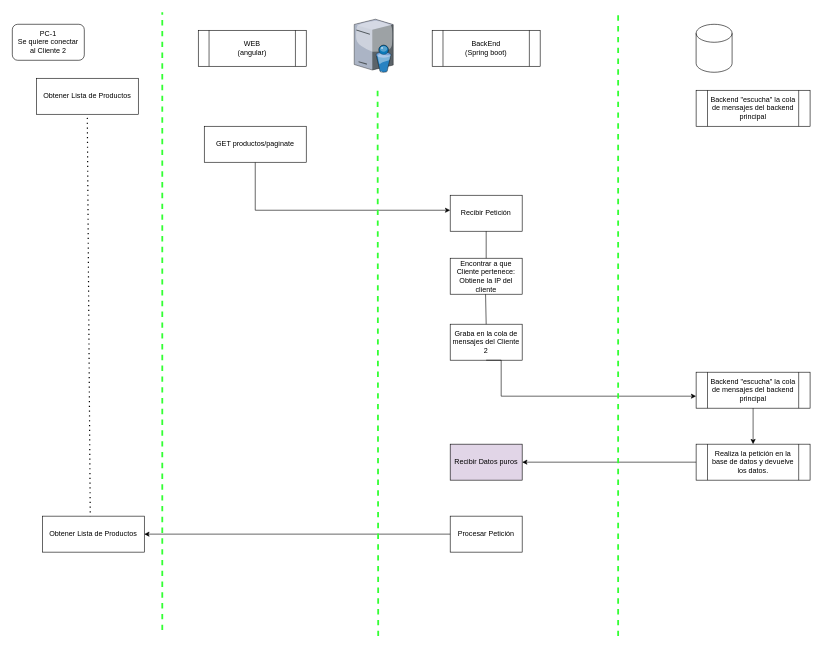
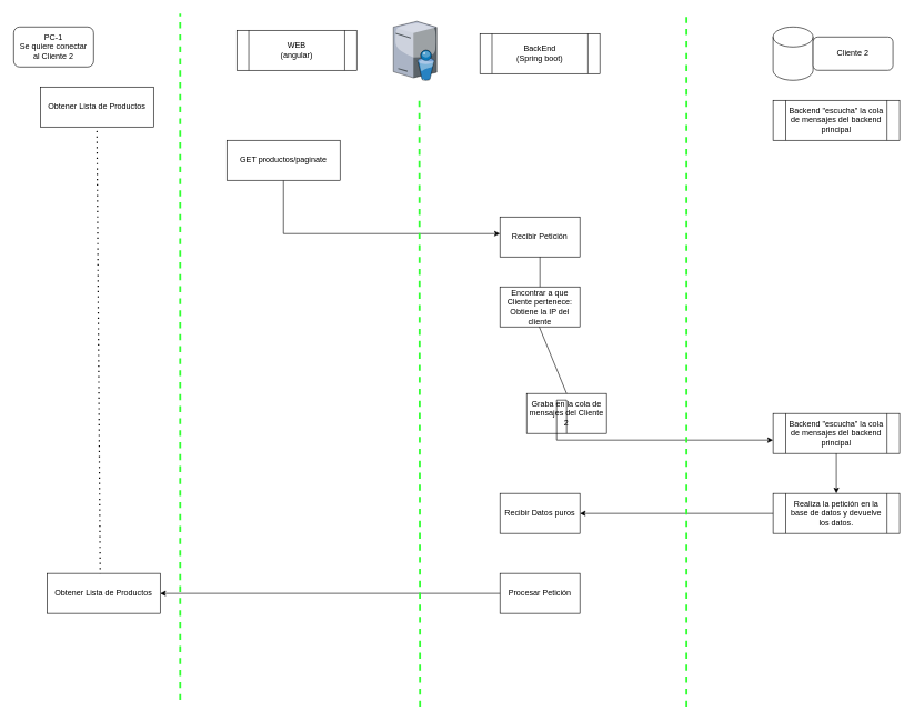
  <mxCell id="0" />
  <mxCell id="1" parent="0" />
  <mxCell id="2" value="" style="verticalLabelPosition=bottom;aspect=fixed;html=1;verticalAlign=top;strokeColor=none;shape=mxgraph.citrix.directory_server;rounded=0;shadow=0;comic=0;fontFamily=Verdana;" parent="1" vertex="1"><mxGeometry x="590" y="31.5" width="65" height="88.5" as="geometry" /></mxCell>
- <mxCell id="3" value="WEB&lt;br&gt;(angular)" style="shape=process;whiteSpace=wrap;html=1;backgroundOutline=1;" parent="1" vertex="1"><mxGeometry x="330" y="50" width="180" height="60" as="geometry" /></mxCell>
+ <mxCell id="3" value="WEB&lt;br&gt;(angular)" style="shape=process;whiteSpace=wrap;html=1;backgroundOutline=1;" parent="1" vertex="1"><mxGeometry x="355" y="45" width="180" height="60" as="geometry" /></mxCell>
  <mxCell id="4" value="BackEnd&lt;br&gt;(Spring boot)" style="shape=process;whiteSpace=wrap;html=1;backgroundOutline=1;" parent="1" vertex="1"><mxGeometry x="720" y="50" width="180" height="60" as="geometry" /></mxCell>
  <mxCell id="5" value="" style="shape=cylinder3;whiteSpace=wrap;html=1;boundedLbl=1;backgroundOutline=1;size=15;" parent="1" vertex="1"><mxGeometry x="1160" y="40" width="60" height="80" as="geometry" /></mxCell>
+ <mxCell id="6" value="Cliente 2" style="rounded=1;whiteSpace=wrap;html=1;" parent="1" vertex="1"><mxGeometry x="1220" y="55" width="120" height="50" as="geometry" /></mxCell>
  <mxCell id="7" value="PC-1&lt;br&gt;Se quiere conectar&lt;br&gt;al Cliente 2" style="rounded=1;whiteSpace=wrap;html=1;" parent="1" vertex="1"><mxGeometry x="20" y="40" width="120" height="60" as="geometry" /></mxCell>
  <mxCell id="8" value="Backend &quot;escucha&quot; la cola de mensajes del backend principal" style="shape=process;whiteSpace=wrap;html=1;backgroundOutline=1;" parent="1" vertex="1"><mxGeometry x="1160" y="150" width="190" height="60" as="geometry" /></mxCell>
  <mxCell id="9" value="Obtener Lista de Productos" style="rounded=0;whiteSpace=wrap;html=1;" parent="1" vertex="1"><mxGeometry x="60" y="130" width="170" height="60" as="geometry" /></mxCell>
  <mxCell id="10" value="" style="edgeStyle=orthogonalEdgeStyle;rounded=0;orthogonalLoop=1;jettySize=auto;html=1;" parent="1" source="11" target="12" edge="1"><mxGeometry relative="1" as="geometry"><Array as="points"><mxPoint x="425" y="350" /></Array></mxGeometry></mxCell>
  <mxCell id="11" value="GET productos/paginate" style="rounded=0;whiteSpace=wrap;html=1;" parent="1" vertex="1"><mxGeometry x="340" y="210" width="170" height="60" as="geometry" /></mxCell>
  <mxCell id="12" value="Recibir Petición" style="whiteSpace=wrap;html=1;rounded=0;" parent="1" vertex="1"><mxGeometry x="750" y="325" width="120" height="60" as="geometry" /></mxCell>
  <mxCell id="13" value="Encontrar a que Cliente pertenece: Obtiene la IP del cliente" style="whiteSpace=wrap;html=1;rounded=0;" parent="1" vertex="1"><mxGeometry x="750" y="430" width="120" height="60" as="geometry" /></mxCell>
- <mxCell id="14" value="Graba en la cola de mensajes del Cliente 2" style="whiteSpace=wrap;html=1;rounded=0;" parent="1" vertex="1"><mxGeometry x="750" y="540" width="120" height="60" as="geometry" /></mxCell>
+ <mxCell id="14" value="Graba en la cola de mensajes del Cliente 2" style="whiteSpace=wrap;html=1;rounded=0;" parent="1" vertex="1"><mxGeometry x="790" y="590" width="120" height="60" as="geometry" /></mxCell>
  <mxCell id="15" value="Backend &quot;escucha&quot; la cola de mensajes del backend principal" style="shape=process;whiteSpace=wrap;html=1;backgroundOutline=1;" parent="1" vertex="1"><mxGeometry x="1160" y="620" width="190" height="60" as="geometry" /></mxCell>
  <mxCell id="16" value="" style="endArrow=none;html=1;rounded=0;entryX=0.5;entryY=1;entryDx=0;entryDy=0;exitX=0.5;exitY=0;exitDx=0;exitDy=0;" parent="1" source="13" target="12" edge="1"><mxGeometry width="50" height="50" relative="1" as="geometry"><mxPoint x="770" y="520" as="sourcePoint" /><mxPoint x="820" y="470" as="targetPoint" /></mxGeometry></mxCell>
  <mxCell id="17" value="" style="endArrow=none;html=1;rounded=0;exitX=0.5;exitY=0;exitDx=0;exitDy=0;" parent="1" source="14" edge="1"><mxGeometry width="50" height="50" relative="1" as="geometry"><mxPoint x="809.47" y="535" as="sourcePoint" /><mxPoint x="809" y="490" as="targetPoint" /></mxGeometry></mxCell>
  <mxCell id="18" value="" style="edgeStyle=orthogonalEdgeStyle;rounded=0;orthogonalLoop=1;jettySize=auto;html=1;exitX=0.5;exitY=1;exitDx=0;exitDy=0;" parent="1" source="14" edge="1"><mxGeometry relative="1" as="geometry"><mxPoint x="835" y="580" as="sourcePoint" /><mxPoint x="1160" y="660" as="targetPoint" /><Array as="points"><mxPoint x="835" y="600" /><mxPoint x="835" y="660" /></Array></mxGeometry></mxCell>
  <mxCell id="19" value="Realiza la petición en la base de datos y devuelve los datos." style="shape=process;whiteSpace=wrap;html=1;backgroundOutline=1;" parent="1" vertex="1"><mxGeometry x="1160" y="740" width="190" height="60" as="geometry" /></mxCell>
- <mxCell id="20" value="Recibir Datos puros" style="whiteSpace=wrap;html=1;rounded=0;fillColor=#e1d5e7;" parent="1" vertex="1"><mxGeometry x="750" y="740" width="120" height="60" as="geometry" /></mxCell>
+ <mxCell id="20" value="Recibir Datos puros" style="whiteSpace=wrap;html=1;rounded=0;" parent="1" vertex="1"><mxGeometry x="750" y="740" width="120" height="60" as="geometry" /></mxCell>
  <mxCell id="21" value="" style="endArrow=classic;html=1;rounded=0;entryX=1;entryY=0.5;entryDx=0;entryDy=0;exitX=0;exitY=0.5;exitDx=0;exitDy=0;" parent="1" source="19" target="20" edge="1"><mxGeometry width="50" height="50" relative="1" as="geometry"><mxPoint x="770" y="520" as="sourcePoint" /><mxPoint x="820" y="470" as="targetPoint" /></mxGeometry></mxCell>
  <mxCell id="22" value="" style="endArrow=classic;html=1;rounded=0;entryX=0.5;entryY=0;entryDx=0;entryDy=0;" parent="1" target="19" edge="1"><mxGeometry width="50" height="50" relative="1" as="geometry"><mxPoint x="1255" y="680" as="sourcePoint" /><mxPoint x="820" y="470" as="targetPoint" /></mxGeometry></mxCell>
  <mxCell id="23" value="Procesar Petición" style="whiteSpace=wrap;html=1;rounded=0;" parent="1" vertex="1"><mxGeometry x="750" y="860" width="120" height="60" as="geometry" /></mxCell>
  <mxCell id="24" value="" style="endArrow=none;dashed=1;html=1;dashPattern=1 3;strokeWidth=2;rounded=0;entryX=0.5;entryY=1;entryDx=0;entryDy=0;" parent="1" target="9" edge="1"><mxGeometry width="50" height="50" relative="1" as="geometry"><mxPoint x="150" y="870" as="sourcePoint" /><mxPoint x="170" y="360" as="targetPoint" /></mxGeometry></mxCell>
  <mxCell id="25" value="Obtener Lista de Productos" style="rounded=0;whiteSpace=wrap;html=1;" parent="1" vertex="1"><mxGeometry x="70" y="860" width="170" height="60" as="geometry" /></mxCell>
  <mxCell id="26" value="" style="endArrow=classic;html=1;rounded=0;exitX=0;exitY=0.5;exitDx=0;exitDy=0;entryX=1;entryY=0.5;entryDx=0;entryDy=0;" parent="1" source="23" target="25" edge="1"><mxGeometry width="50" height="50" relative="1" as="geometry"><mxPoint x="480" y="590" as="sourcePoint" /><mxPoint x="530" y="540" as="targetPoint" /></mxGeometry></mxCell>
  <mxCell id="27" value="" style="endArrow=none;dashed=1;html=1;rounded=0;strokeColor=#33FF33;strokeWidth=3;" parent="1" edge="1"><mxGeometry width="50" height="50" relative="1" as="geometry"><mxPoint y="1050" as="sourcePoint" x="270" /><mxPoint y="20" as="targetPoint" x="270" /></mxGeometry></mxCell>
  <mxCell id="28" value="" style="endArrow=none;dashed=1;html=1;rounded=0;strokeWidth=3;strokeColor=#33FF33;" parent="1" edge="1"><mxGeometry width="50" height="50" relative="1" as="geometry"><mxPoint x="630" y="1060" as="sourcePoint" /><mxPoint x="629" y="150" as="targetPoint" /></mxGeometry></mxCell>
  <mxCell id="29" value="" style="endArrow=none;dashed=1;html=1;rounded=0;strokeWidth=3;strokeColor=#33FF33;" parent="1" edge="1"><mxGeometry width="50" height="50" relative="1" as="geometry"><mxPoint x="1030" y="1060" as="sourcePoint" /><mxPoint x="1030" y="20" as="targetPoint" /></mxGeometry></mxCell>
